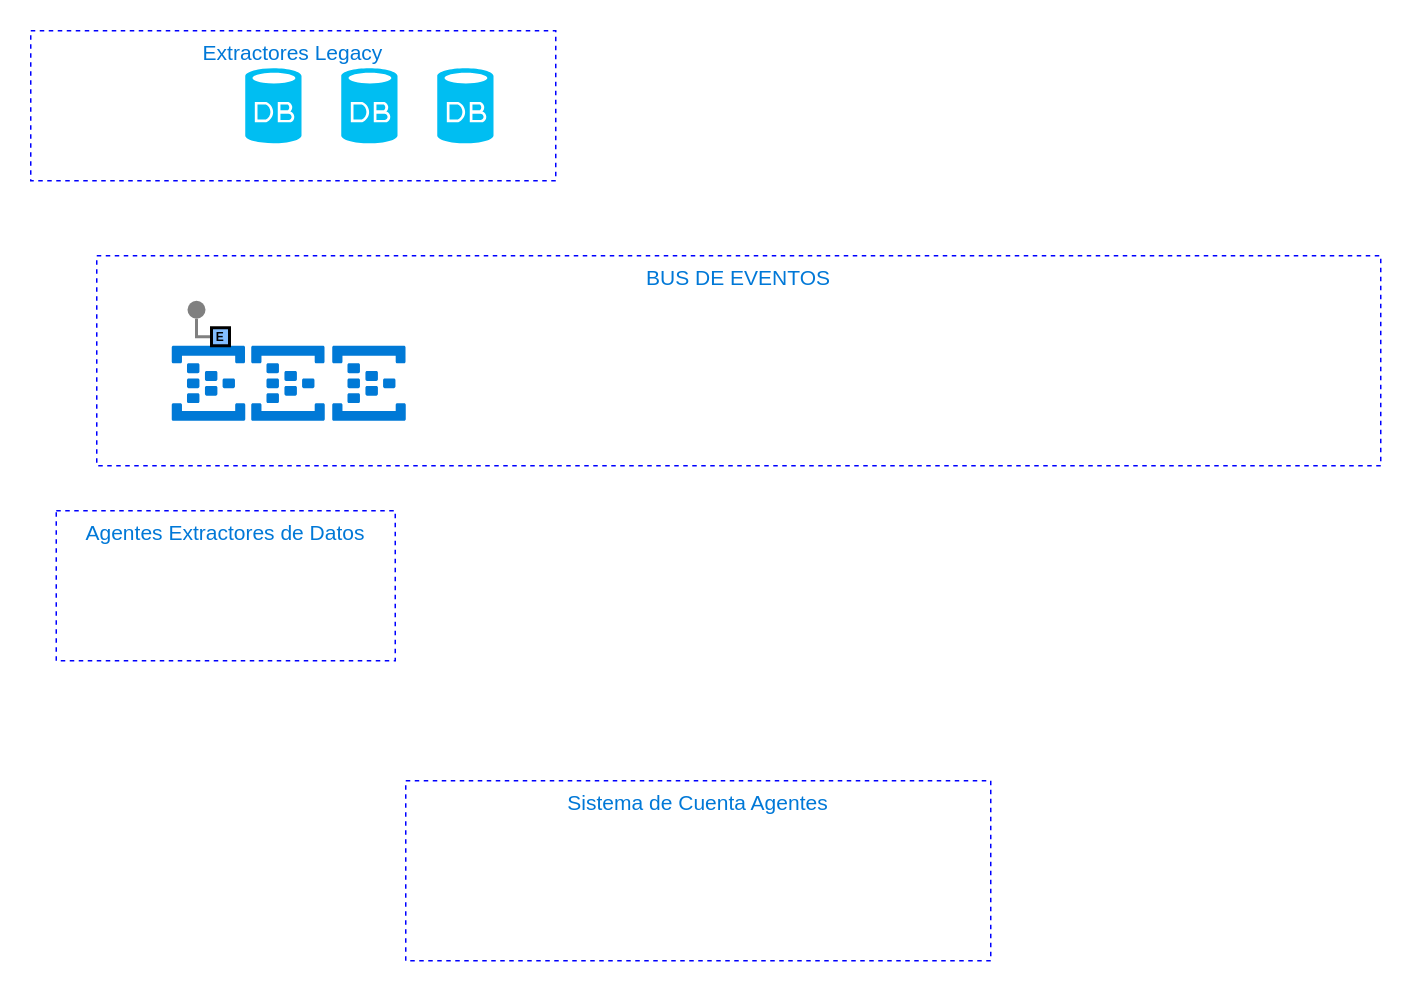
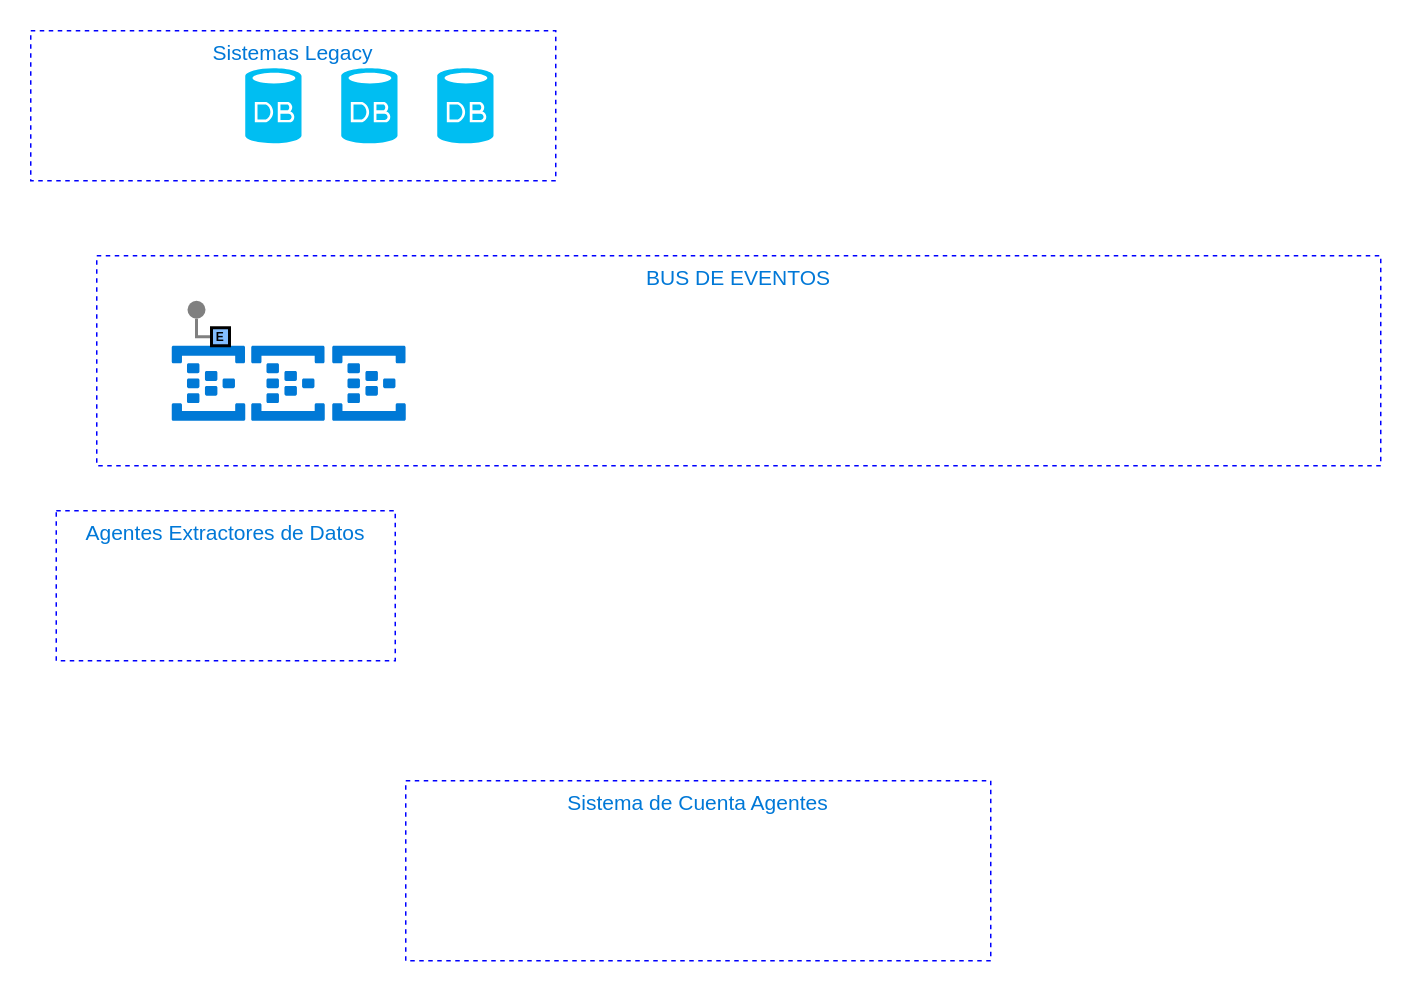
  <mxCell id="0" />
  <mxCell id="1" parent="0" />
  <mxCell id="2" value="BUS DE EVENTOS" style="shape=rect;fillColor=none;strokeColor=#0000FF;dashed=1;fontSize=14;align=center;html=1;verticalAlign=top;fontColor=#0078D7;whiteSpace=wrap;" vertex="1" parent="1"><mxGeometry x="64" y="170" width="856" height="140" as="geometry" /></mxCell>
  <mxCell id="3" value="" style="shadow=0;dashed=0;html=1;strokeColor=none;labelPosition=center;verticalLabelPosition=bottom;verticalAlign=top;align=center;shape=mxgraph.mscae.cloud.event_hubs;fillColor=#0079D6;pointerEvents=1;" vertex="1" parent="1"><mxGeometry x="114" y="230" width="49" height="50" as="geometry" /></mxCell>
  <mxCell id="4" value="" style="shadow=0;dashed=0;html=1;strokeColor=none;labelPosition=center;verticalLabelPosition=bottom;verticalAlign=top;align=center;shape=mxgraph.mscae.cloud.event_hubs;fillColor=#0079D6;pointerEvents=1;" vertex="1" parent="1"><mxGeometry x="167" y="230" width="49" height="50" as="geometry" /></mxCell>
  <mxCell id="5" value="" style="shadow=0;dashed=0;html=1;strokeColor=none;labelPosition=center;verticalLabelPosition=bottom;verticalAlign=top;align=center;shape=mxgraph.mscae.cloud.event_hubs;fillColor=#0079D6;pointerEvents=1;" vertex="1" parent="1"><mxGeometry x="221" y="230" width="49" height="50" as="geometry" /></mxCell>
- <mxCell id="6" value="Extractores Legacy" style="shape=rect;fillColor=none;strokeColor=#0000FF;dashed=1;fontSize=14;align=center;html=1;verticalAlign=top;fontColor=#0078D7;whiteSpace=wrap;" vertex="1" parent="1"><mxGeometry x="20" y="20" width="350" height="100" as="geometry" /></mxCell>
+ <mxCell id="6" value="Sistemas Legacy" style="shape=rect;fillColor=none;strokeColor=#0000FF;dashed=1;fontSize=14;align=center;html=1;verticalAlign=top;fontColor=#0078D7;whiteSpace=wrap;" vertex="1" parent="1"><mxGeometry x="20" y="20" width="350" height="100" as="geometry" /></mxCell>
  <mxCell id="7" value="Sistema de Cuenta Agentes" style="shape=rect;fillColor=none;strokeColor=#0000FF;dashed=1;fontSize=14;align=center;html=1;verticalAlign=top;fontColor=#0078D7;whiteSpace=wrap;" vertex="1" parent="1"><mxGeometry x="270" y="520" width="390" height="120" as="geometry" /></mxCell>
  <mxCell id="8" value="Agentes Extractores de Datos" style="shape=rect;fillColor=none;strokeColor=#0000FF;dashed=1;fontSize=14;align=center;html=1;verticalAlign=top;fontColor=#0078D7;whiteSpace=wrap;" vertex="1" parent="1"><mxGeometry x="37" y="340" width="226" height="100" as="geometry" /></mxCell>
  <mxCell id="9" value="" style="verticalLabelPosition=bottom;html=1;verticalAlign=top;align=center;strokeColor=none;fillColor=#00BEF2;shape=mxgraph.azure.database;" vertex="1" parent="1"><mxGeometry x="163" y="45" width="37.5" height="50" as="geometry" /></mxCell>
  <mxCell id="10" value="" style="verticalLabelPosition=bottom;html=1;verticalAlign=top;align=center;strokeColor=none;fillColor=#00BEF2;shape=mxgraph.azure.database;" vertex="1" parent="1"><mxGeometry x="227" y="45" width="37.5" height="50" as="geometry" /></mxCell>
  <mxCell id="11" value="" style="verticalLabelPosition=bottom;html=1;verticalAlign=top;align=center;strokeColor=none;fillColor=#00BEF2;shape=mxgraph.azure.database;" vertex="1" parent="1"><mxGeometry x="291" y="45" width="37.5" height="50" as="geometry" /></mxCell>
  <mxCell id="12" value="" style="edgeStyle=orthogonalEdgeStyle;rounded=0;exitX=0;exitY=0.5;endArrow=none;dashed=0;html=1;strokeColor=#808080;strokeWidth=2;" edge="1" source="14" target="13" parent="1"><mxGeometry relative="1" as="geometry" /></mxCell>
  <mxCell id="13" value="" style="strokeWidth=2;dashed=0;align=center;fontSize=8;shape=ellipse;fillColor=#808080;strokeColor=none;" vertex="1" parent="1"><mxGeometry x="124.5" y="200" width="12" height="12" as="geometry" /></mxCell>
  <mxCell id="14" value="E" style="strokeWidth=2;dashed=0;align=center;fontSize=8;shape=rect;fillColor=#83BEFF;strokeColor=#000000;fontStyle=1;" vertex="1" parent="1"><mxGeometry x="140.5" y="218" width="12" height="12" as="geometry" /></mxCell>
